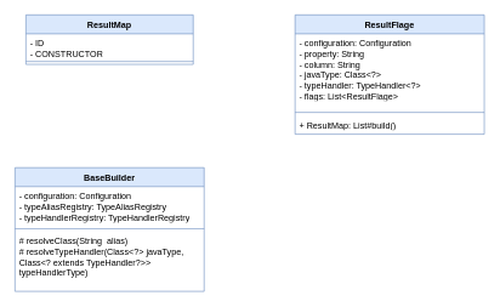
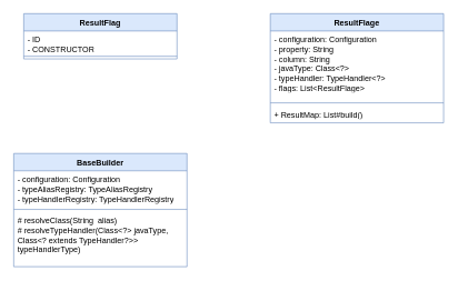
  <mxCell id="0" />
  <mxCell id="1" parent="0" />
- <mxCell id="2" value="ResultMap" style="swimlane;fontStyle=1;align=center;verticalAlign=top;childLayout=stackLayout;horizontal=1;startSize=26;horizontalStack=0;resizeParent=1;resizeParentMax=0;resizeLast=0;collapsible=1;marginBottom=0;whiteSpace=wrap;html=1;fillColor=#dae8fc;strokeColor=#6c8ebf;" vertex="1" parent="1"><mxGeometry x="35" y="20" width="230" height="68" as="geometry" /></mxCell>
+ <mxCell id="2" value="ResultFlag" style="swimlane;fontStyle=1;align=center;verticalAlign=top;childLayout=stackLayout;horizontal=1;startSize=26;horizontalStack=0;resizeParent=1;resizeParentMax=0;resizeLast=0;collapsible=1;marginBottom=0;whiteSpace=wrap;html=1;fillColor=#dae8fc;strokeColor=#6c8ebf;" vertex="1" parent="1"><mxGeometry x="35" y="20" width="230" height="68" as="geometry" /></mxCell>
  <mxCell id="3" value="- ID&lt;br&gt;- CONSTRUCTOR" style="text;strokeColor=none;fillColor=none;align=left;verticalAlign=top;spacingLeft=4;spacingRight=4;overflow=hidden;rotatable=0;points=[[0,0.5],[1,0.5]];portConstraint=eastwest;whiteSpace=wrap;html=1;" vertex="1" parent="2"><mxGeometry y="26" width="230" height="34" as="geometry" /></mxCell>
  <mxCell id="4" value="" style="line;strokeWidth=1;fillColor=none;align=left;verticalAlign=middle;spacingTop=-1;spacingLeft=3;spacingRight=3;rotatable=0;labelPosition=right;points=[];portConstraint=eastwest;strokeColor=inherit;" vertex="1" parent="2"><mxGeometry y="60" width="230" height="8" as="geometry" /></mxCell>
  <mxCell id="5" value="ResultFlage" style="swimlane;fontStyle=1;align=center;verticalAlign=top;childLayout=stackLayout;horizontal=1;startSize=26;horizontalStack=0;resizeParent=1;resizeParentMax=0;resizeLast=0;collapsible=1;marginBottom=0;whiteSpace=wrap;html=1;fillColor=#dae8fc;strokeColor=#6c8ebf;" vertex="1" parent="1"><mxGeometry x="405" y="20" width="260" height="164" as="geometry" /></mxCell>
  <mxCell id="6" value="- configuration: Configuration&lt;br&gt;- property: String&lt;br&gt;- column: String&lt;br&gt;- javaType: Class&amp;lt;?&amp;gt;&lt;br&gt;- typeHandler: TypeHandler&amp;lt;?&amp;gt;&lt;br&gt;- flags: List&amp;lt;ResultFlage&amp;gt;" style="text;strokeColor=none;fillColor=none;align=left;verticalAlign=top;spacingLeft=4;spacingRight=4;overflow=hidden;rotatable=0;points=[[0,0.5],[1,0.5]];portConstraint=eastwest;whiteSpace=wrap;html=1;" vertex="1" parent="5"><mxGeometry y="26" width="260" height="104" as="geometry" /></mxCell>
  <mxCell id="7" value="" style="line;strokeWidth=1;fillColor=none;align=left;verticalAlign=middle;spacingTop=-1;spacingLeft=3;spacingRight=3;rotatable=0;labelPosition=right;points=[];portConstraint=eastwest;strokeColor=inherit;" vertex="1" parent="5"><mxGeometry y="130" width="260" height="8" as="geometry" /></mxCell>
  <mxCell id="8" value="+ ResultMap: List#build()" style="text;strokeColor=none;fillColor=none;align=left;verticalAlign=top;spacingLeft=4;spacingRight=4;overflow=hidden;rotatable=0;points=[[0,0.5],[1,0.5]];portConstraint=eastwest;whiteSpace=wrap;html=1;" vertex="1" parent="5"><mxGeometry y="138" width="260" height="26" as="geometry" /></mxCell>
  <mxCell id="9" value="BaseBuilder" style="swimlane;fontStyle=1;align=center;verticalAlign=top;childLayout=stackLayout;horizontal=1;startSize=26;horizontalStack=0;resizeParent=1;resizeParentMax=0;resizeLast=0;collapsible=1;marginBottom=0;whiteSpace=wrap;html=1;fillColor=#dae8fc;strokeColor=#6c8ebf;" vertex="1" parent="1"><mxGeometry x="20" y="230" width="260" height="170" as="geometry" /></mxCell>
  <mxCell id="10" value="- configuration: Configuration&lt;br&gt;- typeAliasRegistry: TypeAliasRegistry&lt;br&gt;- typeHandlerRegistry: TypeHandlerRegistry" style="text;strokeColor=none;fillColor=none;align=left;verticalAlign=top;spacingLeft=4;spacingRight=4;overflow=hidden;rotatable=0;points=[[0,0.5],[1,0.5]];portConstraint=eastwest;whiteSpace=wrap;html=1;" vertex="1" parent="9"><mxGeometry y="26" width="260" height="54" as="geometry" /></mxCell>
  <mxCell id="11" value="" style="line;strokeWidth=1;fillColor=none;align=left;verticalAlign=middle;spacingTop=-1;spacingLeft=3;spacingRight=3;rotatable=0;labelPosition=right;points=[];portConstraint=eastwest;strokeColor=inherit;" vertex="1" parent="9"><mxGeometry y="80" width="260" height="8" as="geometry" /></mxCell>
  <mxCell id="12" value="# resolveClass(String&amp;nbsp; alias)&lt;br&gt;# resolveTypeHandler(Class&amp;lt;?&amp;gt; javaType, Class&amp;lt;? extends TypeHandler?&amp;gt;&amp;gt; typeHandlerType)" style="text;strokeColor=none;fillColor=none;align=left;verticalAlign=top;spacingLeft=4;spacingRight=4;overflow=hidden;rotatable=0;points=[[0,0.5],[1,0.5]];portConstraint=eastwest;whiteSpace=wrap;html=1;" vertex="1" parent="9"><mxGeometry y="88" width="260" height="82" as="geometry" /></mxCell>
